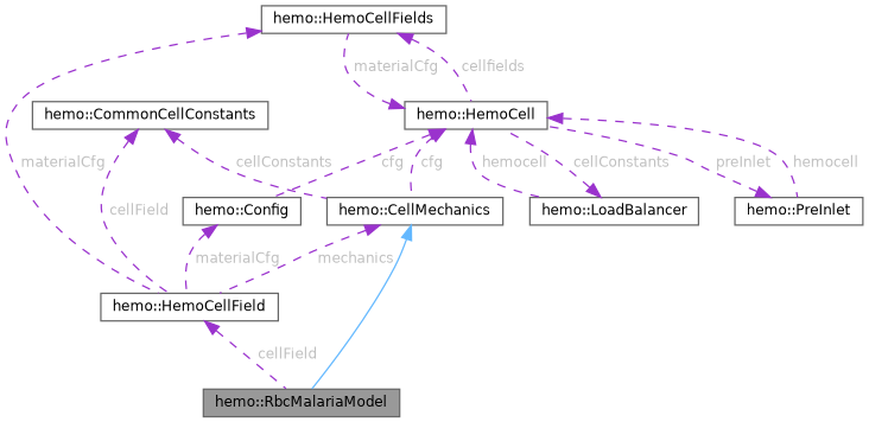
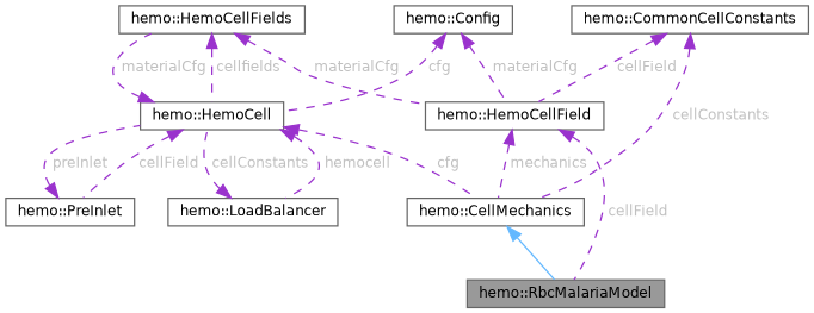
  digraph {
    node [color=gray40 fillcolor=white fontname=Helvetica fontsize=10 shape=box style=filled]
    edge [color=darkorchid3 dir=back fontname=Helvetica fontsize=10 labelfontname=Helvetica labelfontsize=10 style=dashed fontcolor=grey]
    n1 [fillcolor=grey60 fontcolor=black height=0.2 label="hemo::RbcMalariaModel" width=0.4]
    n2 [height=0.2 label="hemo::CellMechanics" width=0.4]
    n3 [height=0.2 label="hemo::HemoCellField" width=0.4]
    n4 [height=0.2 label="hemo::CommonCellConstants" width=0.4]
    n5 [height=0.2 label="hemo::HemoCellFields" width=0.4]
    n6 [height=0.2 label="hemo::HemoCell" width=0.4]
    n7 [height=0.2 label="hemo::PreInlet" width=0.4]
    n8 [height=0.2 label="hemo::LoadBalancer" width=0.4]
    n9 [height=0.2 label="hemo::Config" width=0.4]
    n2 -> n1 [color=steelblue1 style=solid fontcolor=""]
-   n2 -> n3 [label=" mechanics"]
+   n3 -> n2 [label=" mechanics"]
    n3 -> n1 [label=" cellField"]
    n4 -> n2 [label=" cellConstants"]
    n4 -> n3 [label=" cellField"]
    n5 -> n3 [label=" materialCfg"]
    n5 -> n6 [label=" cellfields"]
    n6 -> n2 [label=" cfg"]
    n6 -> n5 [label=" materialCfg"]
-   n6 -> n7 [label=" hemocell"]
+   n6 -> n7 [label=" cellField"]
    n6 -> n8 [label=" hemocell"]
    n7 -> n6 [label=" preInlet"]
    n8 -> n6 [label=" cellConstants"]
    n9 -> n3 [label=" materialCfg"]
-   n6 -> n9 [label=" cfg"]
+   n9 -> n6 [label=" cfg"]
  }
